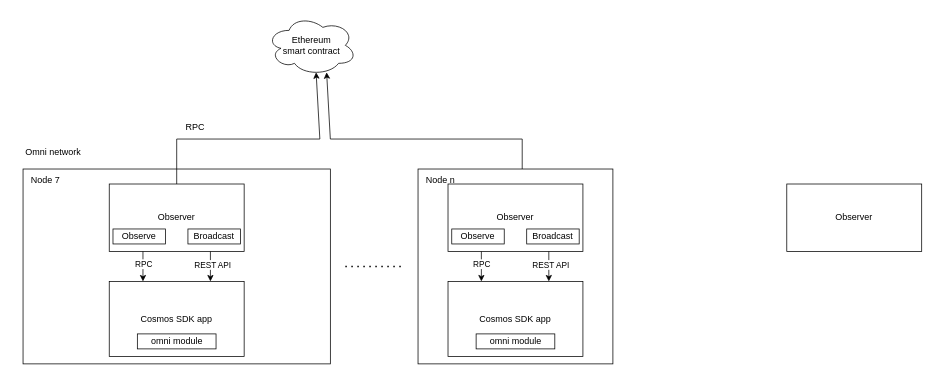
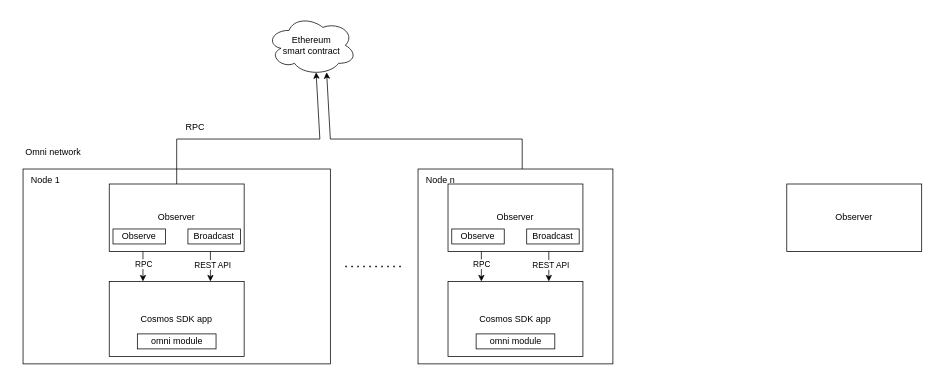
  <mxCell id="0" />
  <mxCell id="1" parent="0" />
  <mxCell id="2" value="Ethereum&lt;br&gt;smart contract" style="ellipse;shape=cloud;whiteSpace=wrap;html=1;" vertex="1" parent="1"><mxGeometry x="355" y="20" width="120" height="80" as="geometry" /></mxCell>
  <mxCell id="3" value="Omni network" style="text;html=1;align=center;verticalAlign=middle;resizable=0;points=[];autosize=1;strokeColor=none;fillColor=none;" vertex="1" parent="1"><mxGeometry x="20" y="188" width="100" height="30" as="geometry" /></mxCell>
  <mxCell id="4" value="" style="rounded=0;whiteSpace=wrap;html=1;" vertex="1" parent="1"><mxGeometry x="30" y="225" width="410" height="260" as="geometry" /></mxCell>
  <mxCell id="5" value="" style="rounded=0;whiteSpace=wrap;html=1;" vertex="1" parent="1"><mxGeometry x="557" y="225" width="260" height="260" as="geometry" /></mxCell>
  <mxCell id="6" value="Cosmos SDK app" style="rounded=0;whiteSpace=wrap;html=1;" vertex="1" parent="1"><mxGeometry x="145" y="375" width="180" height="100" as="geometry" /></mxCell>
  <mxCell id="7" value="Observer" style="rounded=0;whiteSpace=wrap;html=1;" vertex="1" parent="1"><mxGeometry x="145" y="245" width="180" height="90" as="geometry" /></mxCell>
  <mxCell id="8" value="" style="endArrow=classic;html=1;rounded=0;entryX=0.25;entryY=0;entryDx=0;entryDy=0;exitX=0.25;exitY=1;exitDx=0;exitDy=0;" edge="1" parent="1" source="7" target="6"><mxGeometry width="50" height="50" relative="1" as="geometry"><mxPoint x="350" y="305" as="sourcePoint" /><mxPoint x="400" y="255" as="targetPoint" /></mxGeometry></mxCell>
  <mxCell id="9" value="RPC" style="edgeLabel;html=1;align=center;verticalAlign=middle;resizable=0;points=[];" vertex="1" connectable="0" parent="8"><mxGeometry x="-0.2" relative="1" as="geometry"><mxPoint as="offset" /></mxGeometry></mxCell>
  <mxCell id="10" value="" style="endArrow=classic;html=1;rounded=0;entryX=0.75;entryY=0;entryDx=0;entryDy=0;exitX=0.75;exitY=1;exitDx=0;exitDy=0;" edge="1" parent="1" source="7" target="6"><mxGeometry width="50" height="50" relative="1" as="geometry"><mxPoint x="350" y="305" as="sourcePoint" /><mxPoint x="400" y="255" as="targetPoint" /></mxGeometry></mxCell>
  <mxCell id="11" value="REST API" style="edgeLabel;html=1;align=center;verticalAlign=middle;resizable=0;points=[];" vertex="1" connectable="0" parent="10"><mxGeometry x="-0.15" y="2" relative="1" as="geometry"><mxPoint as="offset" /></mxGeometry></mxCell>
  <mxCell id="12" value="" style="endArrow=classic;html=1;rounded=0;entryX=0.55;entryY=0.95;entryDx=0;entryDy=0;entryPerimeter=0;exitX=0.5;exitY=0;exitDx=0;exitDy=0;" edge="1" parent="1" source="7" target="2"><mxGeometry width="50" height="50" relative="1" as="geometry"><mxPoint x="350" y="305" as="sourcePoint" /><mxPoint x="400" y="255" as="targetPoint" /><Array as="points"><mxPoint x="235" y="185" /><mxPoint x="426" y="185" /></Array></mxGeometry></mxCell>
- <mxCell id="13" value="Node 7" style="text;html=1;strokeColor=none;fillColor=none;align=center;verticalAlign=middle;whiteSpace=wrap;rounded=0;" vertex="1" parent="1"><mxGeometry x="30" y="225" width="60" height="30" as="geometry" /></mxCell>
+ <mxCell id="13" value="Node 1" style="text;html=1;strokeColor=none;fillColor=none;align=center;verticalAlign=middle;whiteSpace=wrap;rounded=0;" vertex="1" parent="1"><mxGeometry x="30" y="225" width="60" height="30" as="geometry" /></mxCell>
  <mxCell id="14" value="RPC" style="text;html=1;strokeColor=none;fillColor=none;align=center;verticalAlign=middle;whiteSpace=wrap;rounded=0;" vertex="1" parent="1"><mxGeometry x="230" y="155" width="60" height="30" as="geometry" /></mxCell>
  <mxCell id="15" value="" style="endArrow=classic;html=1;rounded=0;entryX=0.667;entryY=0.95;entryDx=0;entryDy=0;entryPerimeter=0;" edge="1" parent="1" target="2"><mxGeometry width="50" height="50" relative="1" as="geometry"><mxPoint x="696" y="225" as="sourcePoint" /><mxPoint x="400" y="255" as="targetPoint" /><Array as="points"><mxPoint x="696" y="185" /><mxPoint x="440" y="185" /></Array></mxGeometry></mxCell>
  <mxCell id="16" value="Node n" style="text;html=1;strokeColor=none;fillColor=none;align=center;verticalAlign=middle;whiteSpace=wrap;rounded=0;" vertex="1" parent="1"><mxGeometry x="557" y="225" width="60" height="30" as="geometry" /></mxCell>
  <mxCell id="17" value="Observer" style="rounded=0;whiteSpace=wrap;html=1;" vertex="1" parent="1"><mxGeometry x="597" y="245" width="180" height="90" as="geometry" /></mxCell>
  <mxCell id="18" value="Observer" style="rounded=0;whiteSpace=wrap;html=1;" vertex="1" parent="1"><mxGeometry x="1049" y="245" width="180" height="90" as="geometry" /></mxCell>
  <mxCell id="19" value="Cosmos SDK app" style="rounded=0;whiteSpace=wrap;html=1;" vertex="1" parent="1"><mxGeometry x="597" y="375" width="180" height="100" as="geometry" /></mxCell>
  <mxCell id="20" value="" style="endArrow=classic;html=1;rounded=0;entryX=0.75;entryY=0;entryDx=0;entryDy=0;exitX=0.75;exitY=1;exitDx=0;exitDy=0;" edge="1" parent="1"><mxGeometry width="50" height="50" relative="1" as="geometry"><mxPoint x="731.5" y="335" as="sourcePoint" /><mxPoint x="731.5" y="375" as="targetPoint" /></mxGeometry></mxCell>
  <mxCell id="21" value="REST API" style="edgeLabel;html=1;align=center;verticalAlign=middle;resizable=0;points=[];" vertex="1" connectable="0" parent="20"><mxGeometry x="-0.15" y="2" relative="1" as="geometry"><mxPoint as="offset" /></mxGeometry></mxCell>
  <mxCell id="22" value="" style="endArrow=classic;html=1;rounded=0;entryX=0.25;entryY=0;entryDx=0;entryDy=0;exitX=0.25;exitY=1;exitDx=0;exitDy=0;" edge="1" parent="1"><mxGeometry width="50" height="50" relative="1" as="geometry"><mxPoint x="641.5" y="335" as="sourcePoint" /><mxPoint x="641.5" y="375" as="targetPoint" /></mxGeometry></mxCell>
  <mxCell id="23" value="RPC" style="edgeLabel;html=1;align=center;verticalAlign=middle;resizable=0;points=[];" vertex="1" connectable="0" parent="22"><mxGeometry x="-0.2" relative="1" as="geometry"><mxPoint as="offset" /></mxGeometry></mxCell>
  <mxCell id="24" value="" style="endArrow=none;dashed=1;html=1;dashPattern=1 3;strokeWidth=2;rounded=0;" edge="1" parent="1"><mxGeometry width="50" height="50" relative="1" as="geometry"><mxPoint x="460" y="355" as="sourcePoint" /><mxPoint x="540" y="355" as="targetPoint" /></mxGeometry></mxCell>
  <mxCell id="25" value="omni module" style="rounded=0;whiteSpace=wrap;html=1;" vertex="1" parent="1"><mxGeometry x="182.5" y="445" width="105" height="20" as="geometry" /></mxCell>
  <mxCell id="26" value="omni module" style="rounded=0;whiteSpace=wrap;html=1;" vertex="1" parent="1"><mxGeometry x="634.5" y="445" width="105" height="20" as="geometry" /></mxCell>
  <mxCell id="27" value="Observe" style="rounded=0;whiteSpace=wrap;html=1;" vertex="1" parent="1"><mxGeometry x="150" y="305" width="70" height="20" as="geometry" /></mxCell>
  <mxCell id="28" value="Broadcast" style="rounded=0;whiteSpace=wrap;html=1;" vertex="1" parent="1"><mxGeometry x="250" y="305" width="70" height="20" as="geometry" /></mxCell>
  <mxCell id="29" value="Observe" style="rounded=0;whiteSpace=wrap;html=1;" vertex="1" parent="1"><mxGeometry x="602" y="305" width="70" height="20" as="geometry" /></mxCell>
  <mxCell id="30" value="Broadcast" style="rounded=0;whiteSpace=wrap;html=1;" vertex="1" parent="1"><mxGeometry x="702" y="305" width="70" height="20" as="geometry" /></mxCell>
